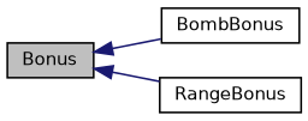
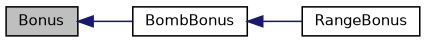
  digraph {
    rankdir=LR
    node [color=black fillcolor=white fontname=Helvetica fontsize=10 shape=record style=filled]
    edge [color=midnightblue dir=back fontname=Helvetica fontsize=10 labelfontname=Helvetica labelfontsize=10 style=solid]
    n1 [fillcolor=grey75 fontcolor=black height=0.2 label=Bonus width=0.4]
    n2 [height=0.2 label=BombBonus width=0.4]
    n3 [height=0.2 label=RangeBonus width=0.4]
    n1 -> n2
-   n1 -> n3
+   n2 -> n3
  }
